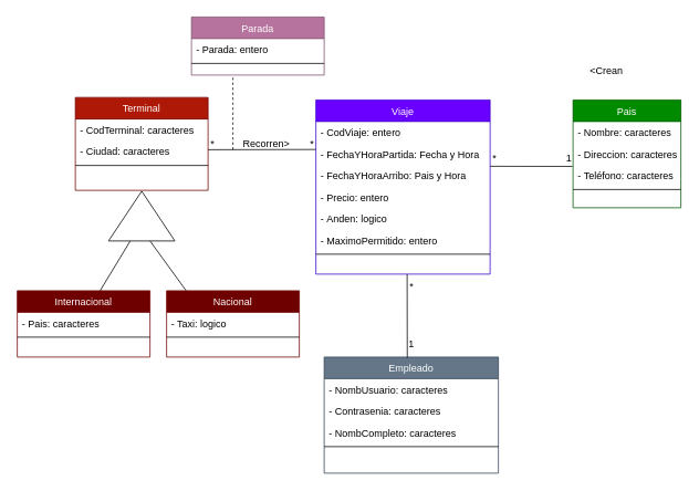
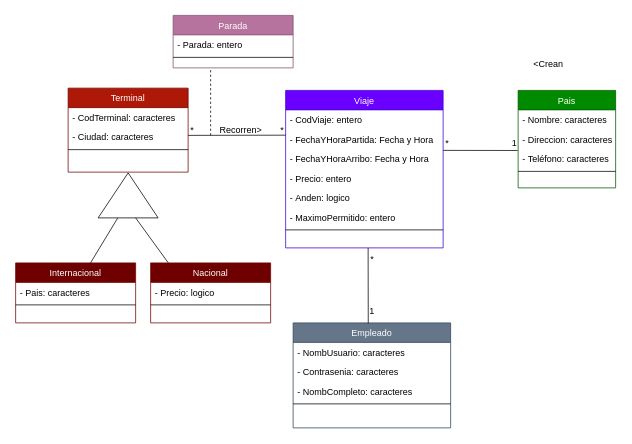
  <mxCell id="0" />
  <mxCell id="1" parent="0" />
  <mxCell id="2" value="Nacional" style="swimlane;fontStyle=0;align=center;verticalAlign=top;childLayout=stackLayout;horizontal=1;startSize=26;horizontalStack=0;resizeParent=1;resizeLast=0;collapsible=1;marginBottom=0;rounded=0;shadow=0;strokeWidth=1;fillColor=#6F0000;strokeColor=#6F0000;fontColor=#ffffff;" vertex="1" parent="1"><mxGeometry x="200" y="350" width="160" height="80" as="geometry"><mxRectangle x="230" y="140" width="160" height="26" as="alternateBounds" /></mxGeometry></mxCell>
- <mxCell id="3" value="- Taxi: logico" style="text;align=left;verticalAlign=top;spacingLeft=4;spacingRight=4;overflow=hidden;rotatable=0;points=[[0,0.5],[1,0.5]];portConstraint=eastwest;" vertex="1" parent="2"><mxGeometry y="26" width="160" height="26" as="geometry" /></mxCell>
+ <mxCell id="3" value="- Precio: logico" style="text;align=left;verticalAlign=top;spacingLeft=4;spacingRight=4;overflow=hidden;rotatable=0;points=[[0,0.5],[1,0.5]];portConstraint=eastwest;" vertex="1" parent="2"><mxGeometry y="26" width="160" height="26" as="geometry" /></mxCell>
  <mxCell id="4" value="" style="line;html=1;strokeWidth=1;align=left;verticalAlign=middle;spacingTop=-1;spacingLeft=3;spacingRight=3;rotatable=0;labelPosition=right;points=[];portConstraint=eastwest;" vertex="1" parent="2"><mxGeometry y="52" width="160" height="8" as="geometry" /></mxCell>
  <mxCell id="5" value="" style="triangle;whiteSpace=wrap;html=1;rotation=-90;" vertex="1" parent="1"><mxGeometry x="140" y="220" width="60" height="80" as="geometry" /></mxCell>
  <mxCell id="6" value="" style="endArrow=none;html=1;rounded=0;exitX=0.623;exitY=0.004;exitDx=0;exitDy=0;exitPerimeter=0;entryX=-0.002;entryY=0.327;entryDx=0;entryDy=0;entryPerimeter=0;" edge="1" parent="1" source="8" target="5"><mxGeometry width="50" height="50" relative="1" as="geometry"><mxPoint x="120" y="350" as="sourcePoint" /><mxPoint x="160" y="300" as="targetPoint" /></mxGeometry></mxCell>
  <mxCell id="7" value="" style="endArrow=none;html=1;rounded=0;exitX=0.147;exitY=-0.001;exitDx=0;exitDy=0;exitPerimeter=0;" edge="1" parent="1" source="2"><mxGeometry width="50" height="50" relative="1" as="geometry"><mxPoint x="220" y="350" as="sourcePoint" /><mxPoint x="180" y="290" as="targetPoint" /></mxGeometry></mxCell>
  <mxCell id="8" value="Internacional" style="swimlane;fontStyle=0;align=center;verticalAlign=top;childLayout=stackLayout;horizontal=1;startSize=26;horizontalStack=0;resizeParent=1;resizeLast=0;collapsible=1;marginBottom=0;rounded=0;shadow=0;strokeWidth=1;fillColor=#6F0000;fontColor=#ffffff;strokeColor=#6F0000;" vertex="1" parent="1"><mxGeometry x="20" y="350" width="160" height="80" as="geometry"><mxRectangle x="230" y="140" width="160" height="26" as="alternateBounds" /></mxGeometry></mxCell>
  <mxCell id="9" value="- Pais: caracteres" style="text;align=left;verticalAlign=top;spacingLeft=4;spacingRight=4;overflow=hidden;rotatable=0;points=[[0,0.5],[1,0.5]];portConstraint=eastwest;" vertex="1" parent="8"><mxGeometry y="26" width="160" height="26" as="geometry" /></mxCell>
  <mxCell id="10" value="" style="line;html=1;strokeWidth=1;align=left;verticalAlign=middle;spacingTop=-1;spacingLeft=3;spacingRight=3;rotatable=0;labelPosition=right;points=[];portConstraint=eastwest;" vertex="1" parent="8"><mxGeometry y="52" width="160" height="8" as="geometry" /></mxCell>
  <mxCell id="11" value="Terminal" style="swimlane;fontStyle=0;align=center;verticalAlign=top;childLayout=stackLayout;horizontal=1;startSize=26;horizontalStack=0;resizeParent=1;resizeLast=0;collapsible=1;marginBottom=0;rounded=0;shadow=0;strokeWidth=1;fillColor=#AD1807;fontColor=#ffffff;strokeColor=#6F0000;" vertex="1" parent="1"><mxGeometry x="90" y="117" width="160" height="112" as="geometry"><mxRectangle x="230" y="140" width="160" height="26" as="alternateBounds" /></mxGeometry></mxCell>
  <mxCell id="12" value="- CodTerminal: caracteres" style="text;align=left;verticalAlign=top;spacingLeft=4;spacingRight=4;overflow=hidden;rotatable=0;points=[[0,0.5],[1,0.5]];portConstraint=eastwest;" vertex="1" parent="11"><mxGeometry y="26" width="160" height="26" as="geometry" /></mxCell>
  <mxCell id="13" value="- Ciudad: caracteres" style="text;align=left;verticalAlign=top;spacingLeft=4;spacingRight=4;overflow=hidden;rotatable=0;points=[[0,0.5],[1,0.5]];portConstraint=eastwest;rounded=0;shadow=0;html=0;" vertex="1" parent="11"><mxGeometry y="52" width="160" height="26" as="geometry" /></mxCell>
  <mxCell id="14" value="" style="line;html=1;strokeWidth=1;align=left;verticalAlign=middle;spacingTop=-1;spacingLeft=3;spacingRight=3;rotatable=0;labelPosition=right;points=[];portConstraint=eastwest;" vertex="1" parent="11"><mxGeometry y="78" width="160" height="8" as="geometry" /></mxCell>
  <mxCell id="15" value="Viaje" style="swimlane;fontStyle=0;align=center;verticalAlign=top;childLayout=stackLayout;horizontal=1;startSize=26;horizontalStack=0;resizeParent=1;resizeLast=0;collapsible=1;marginBottom=0;rounded=0;shadow=0;strokeWidth=1;fillColor=#6a00ff;strokeColor=#3700CC;fontColor=#ffffff;" vertex="1" parent="1"><mxGeometry x="380" y="120" width="210" height="210" as="geometry"><mxRectangle x="230" y="140" width="160" height="26" as="alternateBounds" /></mxGeometry></mxCell>
  <mxCell id="16" value="- CodViaje: entero" style="text;align=left;verticalAlign=top;spacingLeft=4;spacingRight=4;overflow=hidden;rotatable=0;points=[[0,0.5],[1,0.5]];portConstraint=eastwest;" vertex="1" parent="15"><mxGeometry y="26" width="210" height="26" as="geometry" /></mxCell>
  <mxCell id="17" value="- FechaYHoraPartida: Fecha y Hora" style="text;align=left;verticalAlign=top;spacingLeft=4;spacingRight=4;overflow=hidden;rotatable=0;points=[[0,0.5],[1,0.5]];portConstraint=eastwest;rounded=0;shadow=0;html=0;" vertex="1" parent="15"><mxGeometry y="52" width="210" height="26" as="geometry" /></mxCell>
- <mxCell id="18" value="- FechaYHoraArribo: Pais y Hora" style="text;align=left;verticalAlign=top;spacingLeft=4;spacingRight=4;overflow=hidden;rotatable=0;points=[[0,0.5],[1,0.5]];portConstraint=eastwest;rounded=0;shadow=0;html=0;" vertex="1" parent="15"><mxGeometry y="78" width="210" height="26" as="geometry" /></mxCell>
+ <mxCell id="18" value="- FechaYHoraArribo: Fecha y Hora" style="text;align=left;verticalAlign=top;spacingLeft=4;spacingRight=4;overflow=hidden;rotatable=0;points=[[0,0.5],[1,0.5]];portConstraint=eastwest;rounded=0;shadow=0;html=0;" vertex="1" parent="15"><mxGeometry y="78" width="210" height="26" as="geometry" /></mxCell>
  <mxCell id="19" value="- Precio: entero" style="text;align=left;verticalAlign=top;spacingLeft=4;spacingRight=4;overflow=hidden;rotatable=0;points=[[0,0.5],[1,0.5]];portConstraint=eastwest;rounded=0;shadow=0;html=0;" vertex="1" parent="15"><mxGeometry y="104" width="210" height="26" as="geometry" /></mxCell>
  <mxCell id="20" value="- Anden: logico" style="text;align=left;verticalAlign=top;spacingLeft=4;spacingRight=4;overflow=hidden;rotatable=0;points=[[0,0.5],[1,0.5]];portConstraint=eastwest;rounded=0;shadow=0;html=0;" vertex="1" parent="15"><mxGeometry y="130" width="210" height="26" as="geometry" /></mxCell>
  <mxCell id="21" value="- MaximoPermitido: entero" style="text;align=left;verticalAlign=top;spacingLeft=4;spacingRight=4;overflow=hidden;rotatable=0;points=[[0,0.5],[1,0.5]];portConstraint=eastwest;rounded=0;shadow=0;html=0;" vertex="1" parent="15"><mxGeometry y="156" width="210" height="26" as="geometry" /></mxCell>
  <mxCell id="22" value="" style="line;html=1;strokeWidth=1;align=left;verticalAlign=middle;spacingTop=-1;spacingLeft=3;spacingRight=3;rotatable=0;labelPosition=right;points=[];portConstraint=eastwest;" vertex="1" parent="15"><mxGeometry y="182" width="210" height="8" as="geometry" /></mxCell>
  <mxCell id="23" value="Pais" style="swimlane;fontStyle=0;align=center;verticalAlign=top;childLayout=stackLayout;horizontal=1;startSize=26;horizontalStack=0;resizeParent=1;resizeLast=0;collapsible=1;marginBottom=0;rounded=0;shadow=0;strokeWidth=1;fillColor=#008a00;fontColor=#ffffff;strokeColor=#005700;" vertex="1" parent="1"><mxGeometry x="690" y="120" width="130" height="130" as="geometry"><mxRectangle x="230" y="140" width="160" height="26" as="alternateBounds" /></mxGeometry></mxCell>
  <mxCell id="24" value="- Nombre: caracteres" style="text;align=left;verticalAlign=top;spacingLeft=4;spacingRight=4;overflow=hidden;rotatable=0;points=[[0,0.5],[1,0.5]];portConstraint=eastwest;fontStyle=0" vertex="1" parent="23"><mxGeometry y="26" width="130" height="26" as="geometry" /></mxCell>
  <mxCell id="25" value="- Direccion: caracteres" style="text;align=left;verticalAlign=top;spacingLeft=4;spacingRight=4;overflow=hidden;rotatable=0;points=[[0,0.5],[1,0.5]];portConstraint=eastwest;rounded=0;shadow=0;html=0;" vertex="1" parent="23"><mxGeometry y="52" width="130" height="26" as="geometry" /></mxCell>
  <mxCell id="26" value="- Teléfono: caracteres" style="text;align=left;verticalAlign=top;spacingLeft=4;spacingRight=4;overflow=hidden;rotatable=0;points=[[0,0.5],[1,0.5]];portConstraint=eastwest;rounded=0;shadow=0;html=0;" vertex="1" parent="23"><mxGeometry y="78" width="130" height="26" as="geometry" /></mxCell>
  <mxCell id="27" value="" style="line;html=1;strokeWidth=1;align=left;verticalAlign=middle;spacingTop=-1;spacingLeft=3;spacingRight=3;rotatable=0;labelPosition=right;points=[];portConstraint=eastwest;" vertex="1" parent="23"><mxGeometry y="104" width="130" height="8" as="geometry" /></mxCell>
  <mxCell id="28" value="Empleado" style="swimlane;fontStyle=0;align=center;verticalAlign=top;childLayout=stackLayout;horizontal=1;startSize=26;horizontalStack=0;resizeParent=1;resizeLast=0;collapsible=1;marginBottom=0;rounded=0;shadow=0;strokeWidth=1;fillColor=#647687;fontColor=#ffffff;strokeColor=#314354;" vertex="1" parent="1"><mxGeometry x="390" y="430" width="210" height="140" as="geometry"><mxRectangle x="230" y="140" width="160" height="26" as="alternateBounds" /></mxGeometry></mxCell>
  <mxCell id="29" value="- NombUsuario: caracteres" style="text;align=left;verticalAlign=top;spacingLeft=4;spacingRight=4;overflow=hidden;rotatable=0;points=[[0,0.5],[1,0.5]];portConstraint=eastwest;" vertex="1" parent="28"><mxGeometry y="26" width="210" height="26" as="geometry" /></mxCell>
  <mxCell id="30" value="- Contrasenia: caracteres" style="text;align=left;verticalAlign=top;spacingLeft=4;spacingRight=4;overflow=hidden;rotatable=0;points=[[0,0.5],[1,0.5]];portConstraint=eastwest;rounded=0;shadow=0;html=0;" vertex="1" parent="28"><mxGeometry y="52" width="210" height="26" as="geometry" /></mxCell>
  <mxCell id="31" value="- NombCompleto: caracteres" style="text;align=left;verticalAlign=top;spacingLeft=4;spacingRight=4;overflow=hidden;rotatable=0;points=[[0,0.5],[1,0.5]];portConstraint=eastwest;rounded=0;shadow=0;html=0;" vertex="1" parent="28"><mxGeometry y="78" width="210" height="26" as="geometry" /></mxCell>
  <mxCell id="32" value="" style="line;html=1;strokeWidth=1;align=left;verticalAlign=middle;spacingTop=-1;spacingLeft=3;spacingRight=3;rotatable=0;labelPosition=right;points=[];portConstraint=eastwest;" vertex="1" parent="28"><mxGeometry y="104" width="210" height="8" as="geometry" /></mxCell>
  <mxCell id="33" value="" style="group" vertex="1" connectable="0" parent="1"><mxGeometry x="240" y="158" width="160" height="30" as="geometry" /></mxCell>
  <mxCell id="34" value="" style="endArrow=none;html=1;rounded=0;entryX=0;entryY=0.297;entryDx=0;entryDy=0;entryPerimeter=0;" edge="1" parent="33" target="17"><mxGeometry width="50" height="50" relative="1" as="geometry"><mxPoint x="10" y="22" as="sourcePoint" /><mxPoint x="220" y="82" as="targetPoint" /></mxGeometry></mxCell>
  <mxCell id="35" value="Recorren&amp;gt;" style="text;html=1;align=center;verticalAlign=middle;resizable=0;points=[];autosize=1;strokeColor=none;fillColor=none;" vertex="1" parent="33"><mxGeometry x="40" width="80" height="30" as="geometry" /></mxCell>
  <mxCell id="36" value="*" style="text;html=1;align=center;verticalAlign=middle;resizable=0;points=[];autosize=1;strokeColor=none;fillColor=none;" vertex="1" parent="33"><mxGeometry width="30" height="30" as="geometry" /></mxCell>
  <mxCell id="37" value="*" style="text;html=1;align=center;verticalAlign=middle;resizable=0;points=[];autosize=1;strokeColor=none;fillColor=none;" vertex="1" parent="33"><mxGeometry x="120" width="30" height="30" as="geometry" /></mxCell>
  <mxCell id="38" value="" style="endArrow=none;html=1;rounded=0;entryX=-0.005;entryY=0.083;entryDx=0;entryDy=0;entryPerimeter=0;" edge="1" parent="1" target="26"><mxGeometry width="50" height="50" relative="1" as="geometry"><mxPoint x="590" y="200" as="sourcePoint" /><mxPoint x="660" y="200" as="targetPoint" /></mxGeometry></mxCell>
  <mxCell id="39" value="&amp;lt;Crean" style="text;html=1;align=center;verticalAlign=middle;resizable=0;points=[];autosize=1;strokeColor=none;fillColor=none;" vertex="1" parent="1"><mxGeometry x="700" y="70" width="60" height="30" as="geometry" /></mxCell>
  <mxCell id="40" value="*" style="text;html=1;align=center;verticalAlign=middle;resizable=0;points=[];autosize=1;strokeColor=none;fillColor=none;" vertex="1" parent="1"><mxGeometry x="580" y="175" width="30" height="30" as="geometry" /></mxCell>
  <mxCell id="41" value="1" style="text;html=1;align=center;verticalAlign=middle;resizable=0;points=[];autosize=1;strokeColor=none;fillColor=none;" vertex="1" parent="1"><mxGeometry x="670" y="175" width="30" height="30" as="geometry" /></mxCell>
  <mxCell id="42" value="" style="endArrow=none;html=1;rounded=0;exitX=0.477;exitY=0.005;exitDx=0;exitDy=0;exitPerimeter=0;" edge="1" parent="1" source="28"><mxGeometry width="50" height="50" relative="1" as="geometry"><mxPoint x="480" y="400" as="sourcePoint" /><mxPoint x="490" y="330" as="targetPoint" /></mxGeometry></mxCell>
  <mxCell id="43" value="*" style="text;html=1;align=center;verticalAlign=middle;resizable=0;points=[];autosize=1;strokeColor=none;fillColor=none;" vertex="1" parent="1"><mxGeometry x="480" y="330" width="30" height="30" as="geometry" /></mxCell>
  <mxCell id="44" value="1" style="text;html=1;align=center;verticalAlign=middle;resizable=0;points=[];autosize=1;strokeColor=none;fillColor=none;" vertex="1" parent="1"><mxGeometry x="480" y="400" width="30" height="30" as="geometry" /></mxCell>
  <mxCell id="45" value="" style="endArrow=none;dashed=1;html=1;rounded=0;" edge="1" parent="1"><mxGeometry width="50" height="50" relative="1" as="geometry"><mxPoint x="280" y="180" as="sourcePoint" /><mxPoint x="280" y="90" as="targetPoint" /></mxGeometry></mxCell>
  <mxCell id="46" value="Parada" style="swimlane;fontStyle=0;align=center;verticalAlign=top;childLayout=stackLayout;horizontal=1;startSize=26;horizontalStack=0;resizeParent=1;resizeLast=0;collapsible=1;marginBottom=0;rounded=0;shadow=0;strokeWidth=1;fillColor=#B5739D;fontColor=#ffffff;strokeColor=#7D4F6C;" vertex="1" parent="1"><mxGeometry x="230" y="20" width="160" height="70" as="geometry"><mxRectangle x="230" y="140" width="160" height="26" as="alternateBounds" /></mxGeometry></mxCell>
  <mxCell id="47" value="- Parada: entero" style="text;align=left;verticalAlign=top;spacingLeft=4;spacingRight=4;overflow=hidden;rotatable=0;points=[[0,0.5],[1,0.5]];portConstraint=eastwest;" vertex="1" parent="46"><mxGeometry y="26" width="160" height="26" as="geometry" /></mxCell>
  <mxCell id="48" value="" style="line;html=1;strokeWidth=1;align=left;verticalAlign=middle;spacingTop=-1;spacingLeft=3;spacingRight=3;rotatable=0;labelPosition=right;points=[];portConstraint=eastwest;" vertex="1" parent="46"><mxGeometry y="52" width="160" height="8" as="geometry" /></mxCell>
